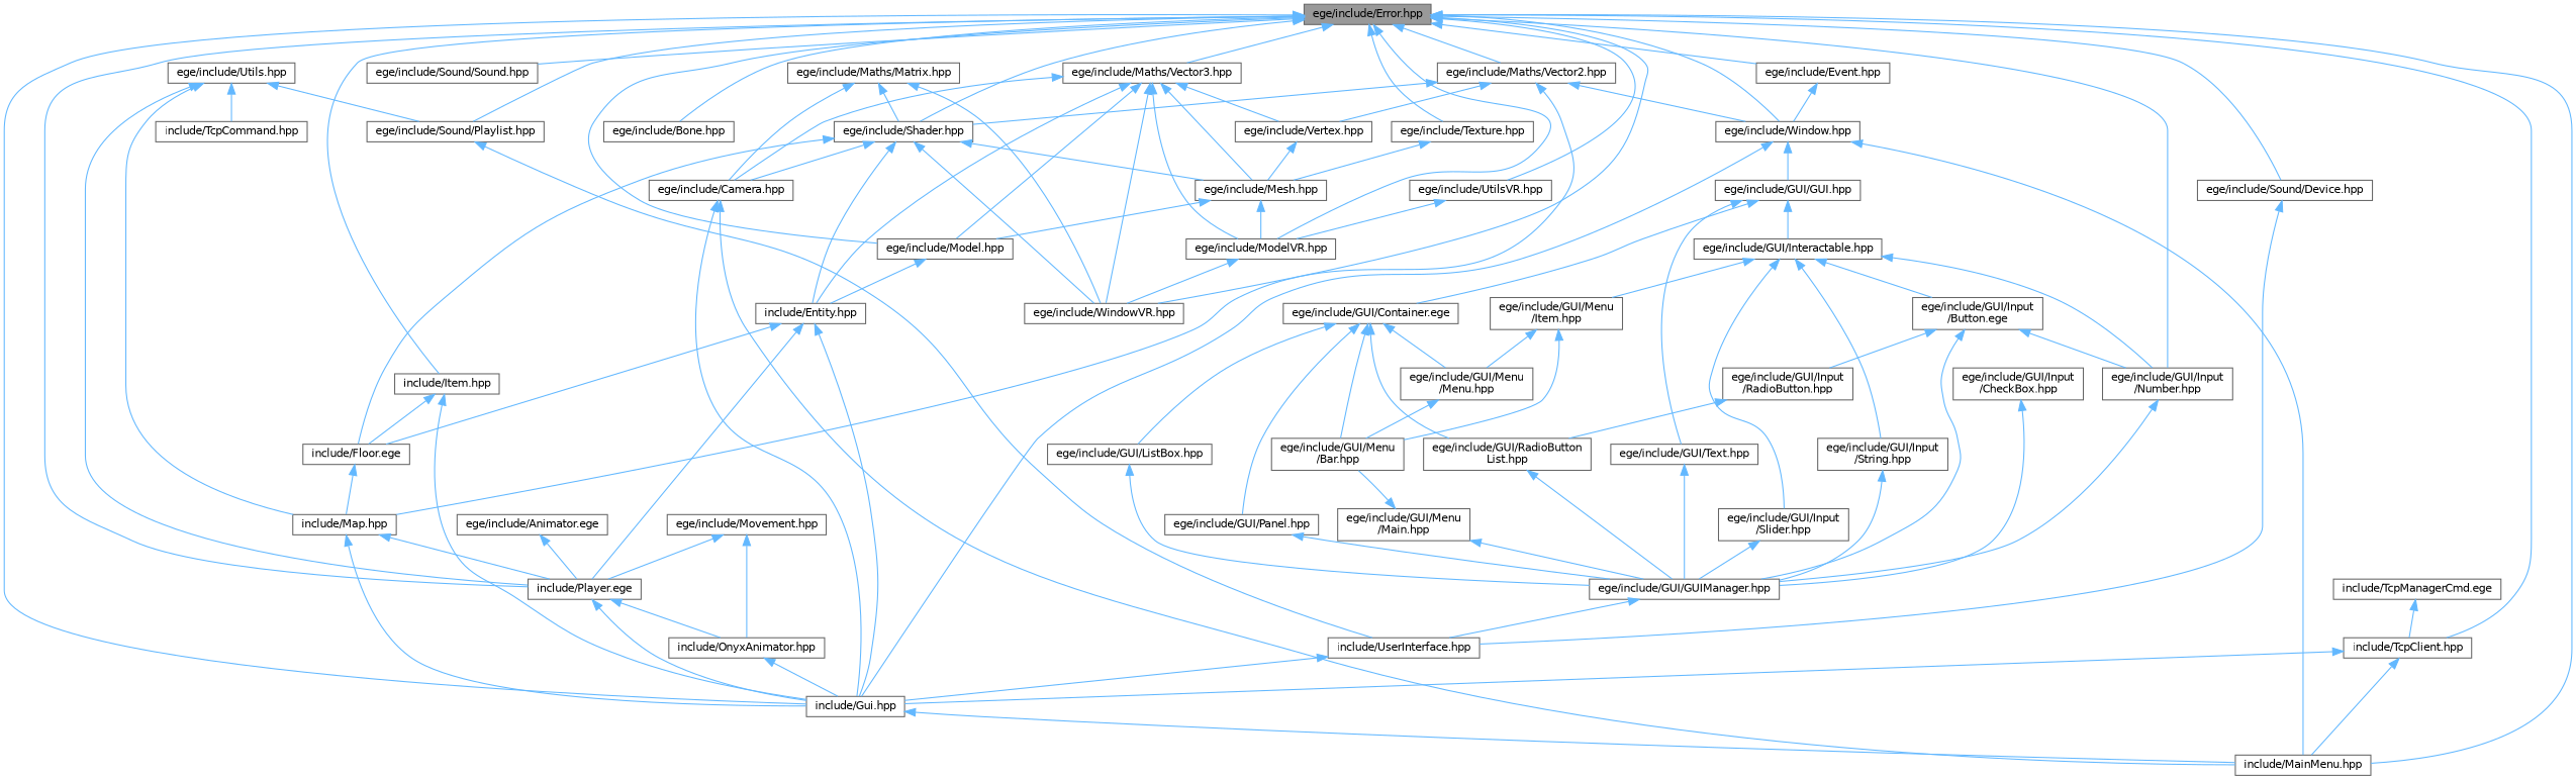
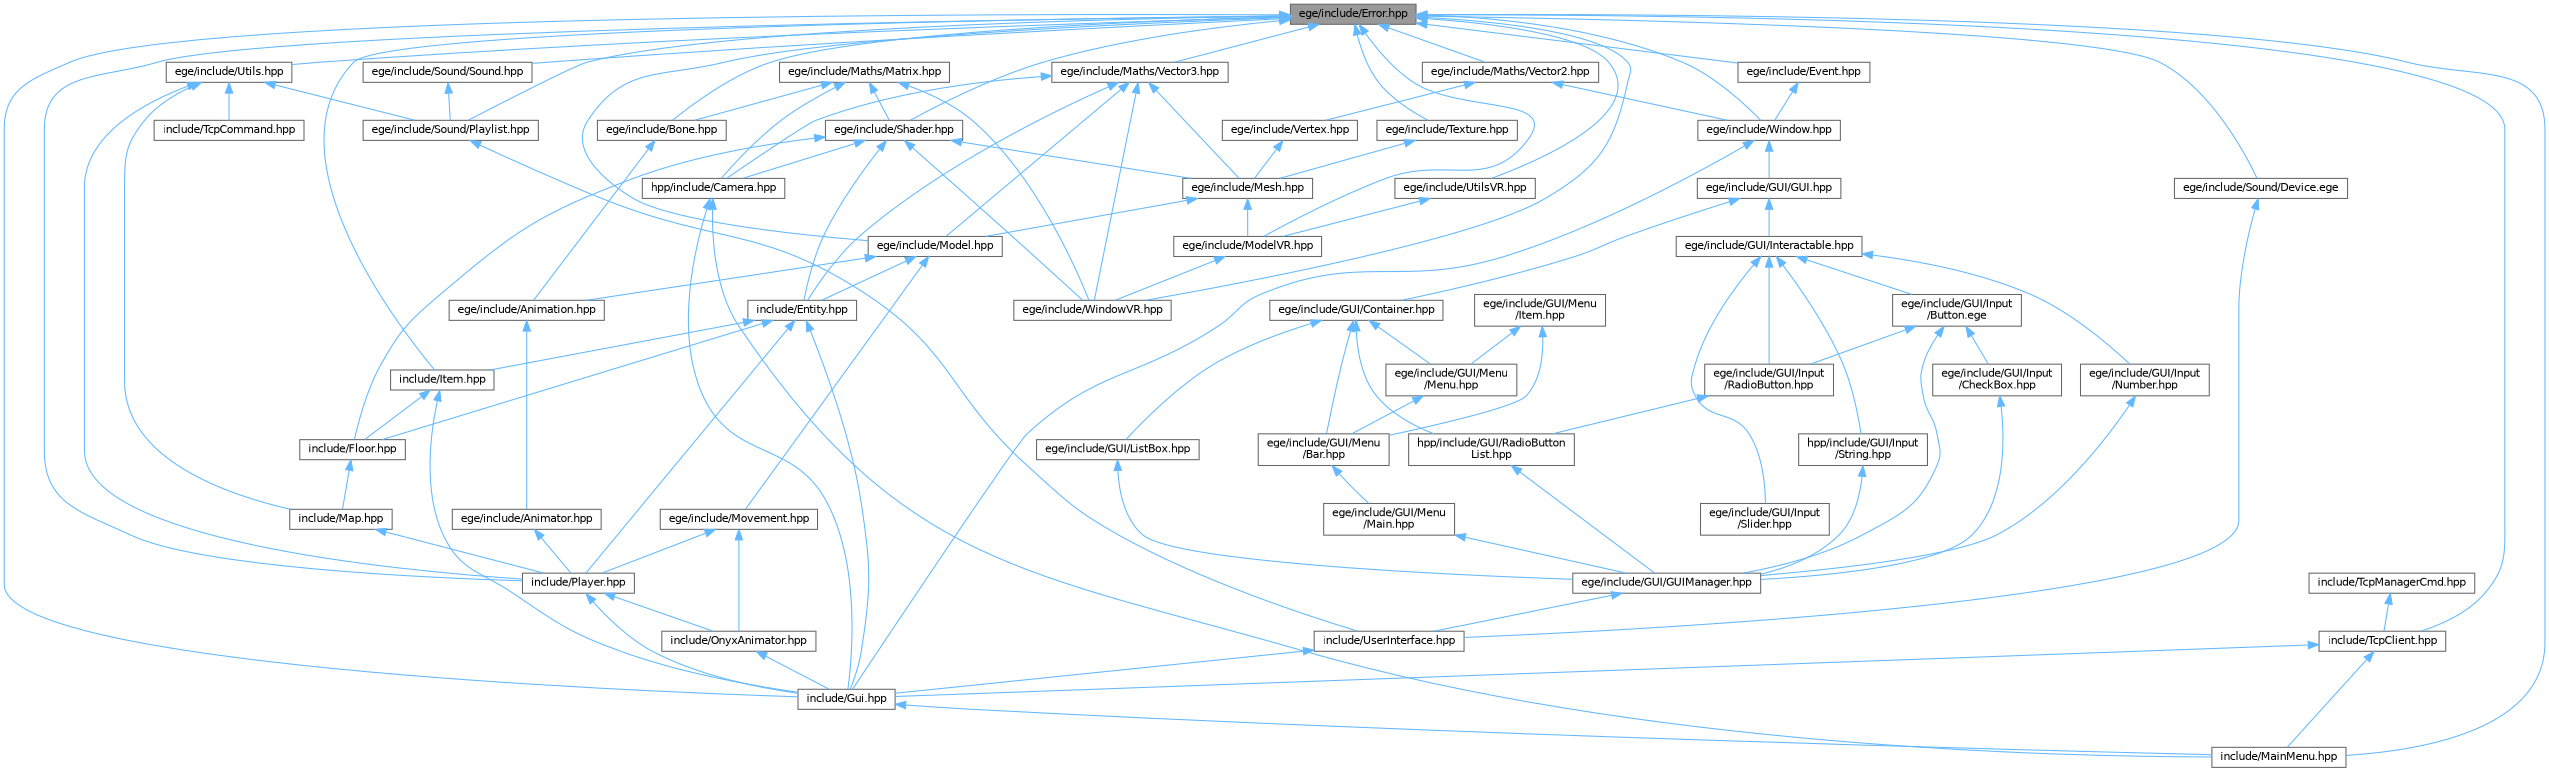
  digraph {
    node [color=grey40 fillcolor=white fontname=Helvetica fontsize=10 shape=box style=filled]
    edge [color=steelblue1 dir=back fontname=Helvetica fontsize=10 labelfontname=Helvetica labelfontsize=10 style=solid]
    n1 [color=gray40 fillcolor=grey60 fontcolor=black height=0.2 label="ege/include/Error.hpp" width=0.4]
    n2 [height=0.2 label="ege/include/Bone.hpp" width=0.4]
-   n3 [height=0.2 label="include/Player.ege" width=0.4]
+   n3 [height=0.2 label="include/Player.hpp" width=0.4]
    n4 [height=0.2 label="include/Gui.hpp" width=0.4]
    n5 [height=0.2 label="include/MainMenu.hpp" width=0.4]
    n6 [height=0.2 label="ege/include/Event.hpp" width=0.4]
    n7 [height=0.2 label="ege/include/Window.hpp" width=0.4]
    n8 [height=0.2 label="ege/include/Shader.hpp" width=0.4]
    n9 [height=0.2 label="ege/include/Model.hpp" width=0.4]
    n10 [height=0.2 label="include/Item.hpp" width=0.4]
    n11 [height=0.2 label="ege/include/ModelVR.hpp" width=0.4]
    n12 [height=0.2 label="ege/include/WindowVR.hpp" width=0.4]
    n13 [height=0.2 label="ege/include/Maths/Vector2.hpp" width=0.4]
    n14 [height=0.2 label="ege/include/Maths/Vector3.hpp" width=0.4]
-   n15 [height=0.2 label="ege/include/Sound/Device.hpp" width=0.4]
+   n15 [height=0.2 label="ege/include/Sound/Device.ege" width=0.4]
    n16 [height=0.2 label="ege/include/Sound/Playlist.hpp" width=0.4]
    n17 [height=0.2 label="ege/include/Sound/Sound.hpp" width=0.4]
    n18 [height=0.2 label="ege/include/Texture.hpp" width=0.4]
    n19 [height=0.2 label="ege/include/Utils.hpp" width=0.4]
    n20 [height=0.2 label="include/TcpClient.hpp" width=0.4]
    n21 [height=0.2 label="ege/include/UtilsVR.hpp" width=0.4]
+   n22 [height=0.2 label="ege/include/Animation.hpp" width=0.4]
    n23 [height=0.2 label="include/OnyxAnimator.hpp" width=0.4]
    n24 [height=0.2 label="ege/include/GUI/GUI.hpp" width=0.4]
    n25 [height=0.2 label="ege/include/Maths/Matrix.hpp" width=0.4]
-   n26 [height=0.2 label="ege/include/Camera.hpp" width=0.4]
+   n26 [height=0.2 label="hpp/include/Camera.hpp" width=0.4]
    n27 [height=0.2 label="ege/include/Mesh.hpp" width=0.4]
    n28 [height=0.2 label="include/Entity.hpp" width=0.4]
-   n29 [height=0.2 label="include/Floor.ege" width=0.4]
+   n29 [height=0.2 label="include/Floor.hpp" width=0.4]
    n30 [height=0.2 label="ege/include/Movement.hpp" width=0.4]
    n31 [height=0.2 label="include/Map.hpp" width=0.4]
    n32 [height=0.2 label="ege/include/Vertex.hpp" width=0.4]
    n33 [height=0.2 label="include/UserInterface.hpp" width=0.4]
    n34 [height=0.2 label="include/TcpCommand.hpp" width=0.4]
-   n35 [height=0.2 label="ege/include/Animator.ege" width=0.4]
-   n36 [height=0.2 label="ege/include/GUI/Container.ege" width=0.4]
+   n35 [height=0.2 label="ege/include/Animator.hpp" width=0.4]
+   n36 [height=0.2 label="ege/include/GUI/Container.hpp" width=0.4]
    n37 [height=0.2 label="ege/include/GUI/Interactable.hpp" width=0.4]
-   n38 [height=0.2 label="ege/include/GUI/Text.hpp" width=0.4]
    n39 [height=0.2 label="ege/include/GUI/ListBox.hpp" width=0.4]
    n40 [height=0.2 label="ege/include/GUI/Menu\l/Bar.hpp" width=0.4]
    n41 [height=0.2 label="ege/include/GUI/Menu\l/Menu.hpp" width=0.4]
-   n42 [height=0.2 label="ege/include/GUI/Panel.hpp" width=0.4]
-   n43 [height=0.2 label="ege/include/GUI/RadioButton\lList.hpp" width=0.4]
+   n43 [height=0.2 label="hpp/include/GUI/RadioButton\lList.hpp" width=0.4]
    n44 [height=0.2 label="ege/include/GUI/Input\l/Button.ege" width=0.4]
    n45 [height=0.2 label="ege/include/GUI/Input\l/Number.hpp" width=0.4]
    n46 [height=0.2 label="ege/include/GUI/Input\l/Slider.hpp" width=0.4]
-   n47 [height=0.2 label="ege/include/GUI/Input\l/String.hpp" width=0.4]
+   n47 [height=0.2 label="hpp/include/GUI/Input\l/String.hpp" width=0.4]
    n48 [height=0.2 label="ege/include/GUI/Menu\l/Item.hpp" width=0.4]
    n49 [height=0.2 label="ege/include/GUI/GUIManager.hpp" width=0.4]
    n50 [height=0.2 label="ege/include/GUI/Menu\l/Main.hpp" width=0.4]
    n51 [height=0.2 label="ege/include/GUI/Input\l/CheckBox.hpp" width=0.4]
    n52 [height=0.2 label="ege/include/GUI/Input\l/RadioButton.hpp" width=0.4]
-   n53 [height=0.2 label="include/TcpManagerCmd.ege" width=0.4]
+   n53 [height=0.2 label="include/TcpManagerCmd.hpp" width=0.4]
    n1 -> n2
    n1 -> n3
    n1 -> n4
    n1 -> n5
    n1 -> n6
    n1 -> n7
    n1 -> n8
    n1 -> n9
    n1 -> n10
    n1 -> n11
    n1 -> n12
    n1 -> n13
    n1 -> n14
    n1 -> n15
    n1 -> n16
    n1 -> n17
    n1 -> n18
-   n1 -> n45
+   n1 -> n19
    n1 -> n20
    n1 -> n21
+   n2 -> n22
    n3 -> n4
    n3 -> n23
    n4 -> n5
    n6 -> n7
    n7 -> n4
-   n7 -> n5
    n7 -> n24
    n8 -> n12
    n8 -> n26
    n8 -> n27
    n8 -> n28
    n8 -> n29
+   n9 -> n22
    n9 -> n28
+   n9 -> n30
    n10 -> n4
    n10 -> n29
    n11 -> n12
    n13 -> n7
-   n13 -> n8
-   n13 -> n31
    n13 -> n32
    n14 -> n9
-   n14 -> n11
    n14 -> n12
    n14 -> n26
    n14 -> n27
    n14 -> n28
-   n14 -> n32
    n15 -> n33
    n16 -> n33
+   n17 -> n16
    n18 -> n27
    n19 -> n3
    n19 -> n16
    n19 -> n31
    n19 -> n34
    n20 -> n4
    n20 -> n5
    n21 -> n11
+   n22 -> n35
    n23 -> n4
    n24 -> n36
    n24 -> n37
-   n24 -> n38
+   n25 -> n2
    n25 -> n8
    n25 -> n12
    n25 -> n26
    n26 -> n4
    n26 -> n5
    n27 -> n9
    n27 -> n11
    n28 -> n3
    n28 -> n4
+   n28 -> n10
    n28 -> n29
    n29 -> n31
    n30 -> n3
    n30 -> n23
    n31 -> n3
-   n31 -> n4
    n32 -> n27
    n33 -> n4
    n35 -> n3
    n36 -> n39
    n36 -> n40
    n36 -> n41
-   n36 -> n42
    n36 -> n43
    n37 -> n44
    n37 -> n45
    n37 -> n46
    n37 -> n47
-   n37 -> n48
-   n38 -> n49
+   n37 -> n52
    n39 -> n49
-   n50 -> n40
+   n40 -> n50
    n41 -> n40
-   n42 -> n49
    n43 -> n49
    n44 -> n49
-   n44 -> n45
+   n44 -> n51
    n44 -> n52
    n45 -> n49
-   n46 -> n49
    n47 -> n49
    n48 -> n40
    n48 -> n41
    n49 -> n33
    n50 -> n49
    n51 -> n49
    n52 -> n43
    n53 -> n20
  }
